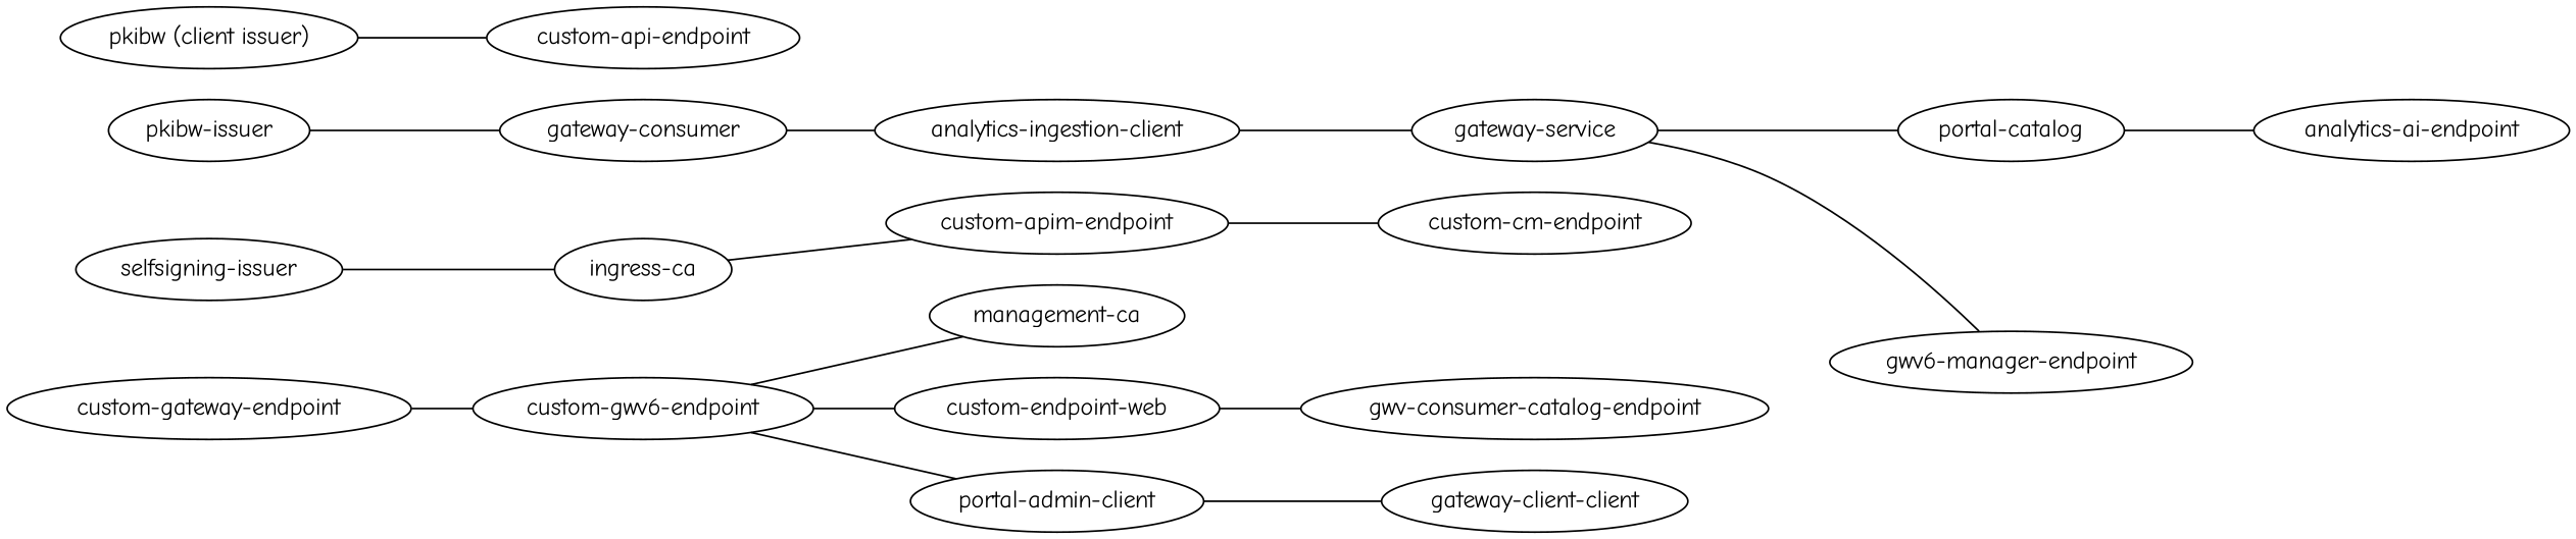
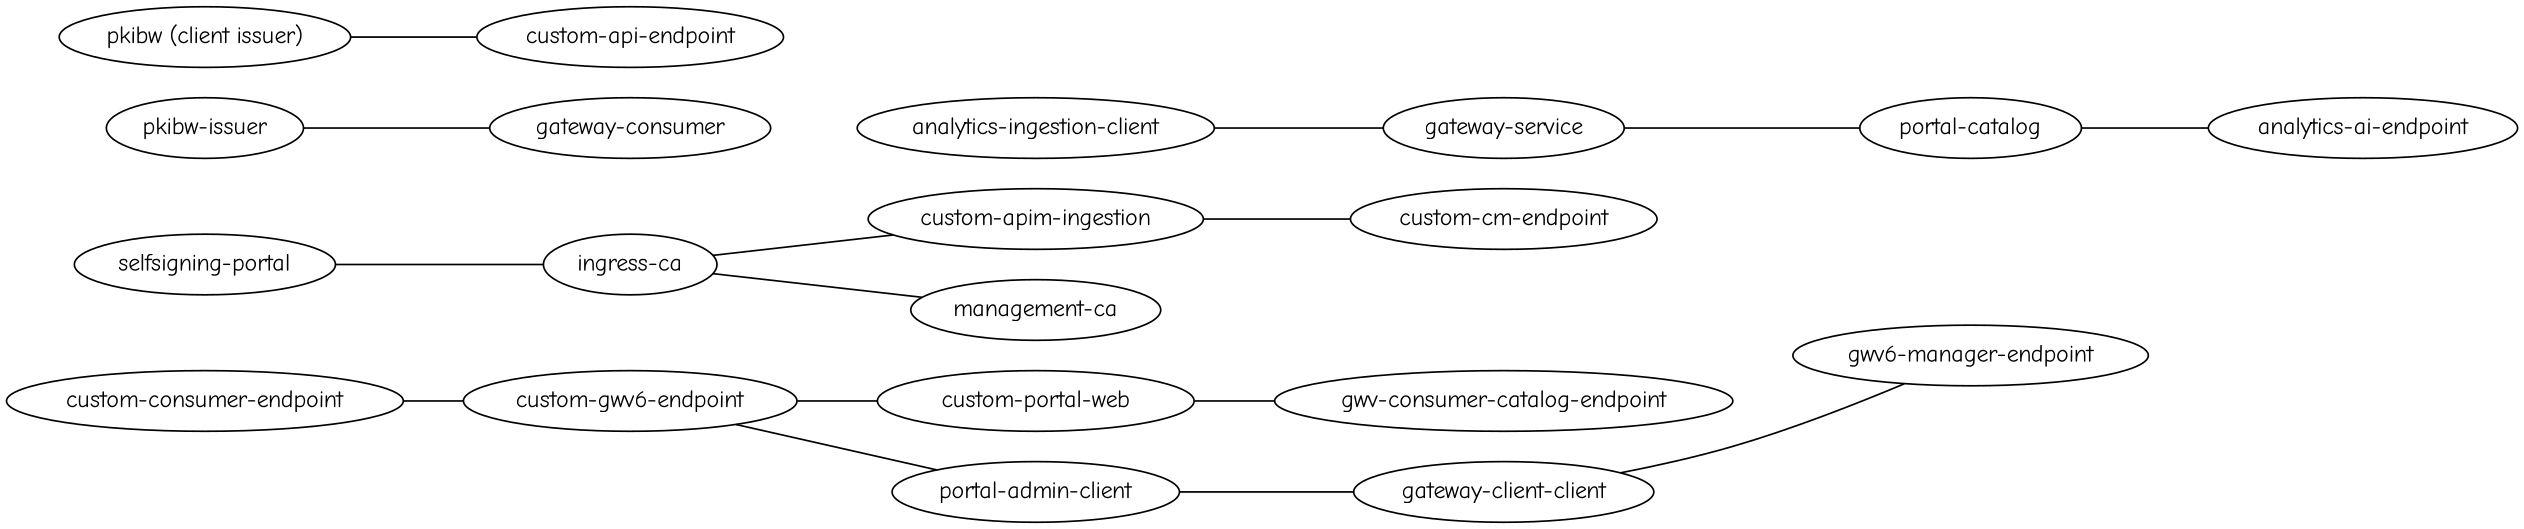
  graph {
    fontname="Comic Neue"
    rankdir=LR
    node [fontname="Comic Neue"]
    edge [fontname="Comic Neue"]
-   "selfsigning-issuer"
+   "selfsigning-issuer" [label="selfsigning-portal"]
    "ingress-ca"
    "management-ca"
-   "custom-apim-endpoint"
+   "custom-apim-endpoint" [label="custom-apim-ingestion"]
    n5 [label="pkibw-issuer"]
    n6 [label="gateway-consumer"]
    "analytics-ingestion-client"
    "gateway-service"
    n9 [label="portal-catalog"]
    "analytics-ai-endpoint"
    "portal-admin-client"
    "gateway-client-client"
    "gwv6-manager-endpoint"
    n14 [label="pkibw (client issuer)"]
    "custom-api-endpoint"
    "custom-cm-endpoint"
-   "custom-consumer-endpoint" [label="custom-gateway-endpoint"]
+   "custom-consumer-endpoint"
    "custom-gwv6-endpoint"
-   "custom-portal-web" [label="custom-endpoint-web"]
+   "custom-portal-web"
    n20 [label="gwv-consumer-catalog-endpoint"]
    "selfsigning-issuer" -- "ingress-ca"
-   "custom-gwv6-endpoint" -- "management-ca"
+   "ingress-ca" -- "management-ca"
    "ingress-ca" -- "custom-apim-endpoint"
    "custom-apim-endpoint" -- "custom-cm-endpoint"
    n5 -- n6
-   n6 -- "analytics-ingestion-client"
    "analytics-ingestion-client" -- "gateway-service"
    "gateway-service" -- n9
    n9 -- "analytics-ai-endpoint"
    "portal-admin-client" -- "gateway-client-client"
-   "gateway-service" -- "gwv6-manager-endpoint"
+   "gateway-client-client" -- "gwv6-manager-endpoint"
    n14 -- "custom-api-endpoint"
    "custom-consumer-endpoint" -- "custom-gwv6-endpoint"
    "custom-gwv6-endpoint" -- "portal-admin-client"
    "custom-gwv6-endpoint" -- "custom-portal-web"
    "custom-portal-web" -- n20
  }
